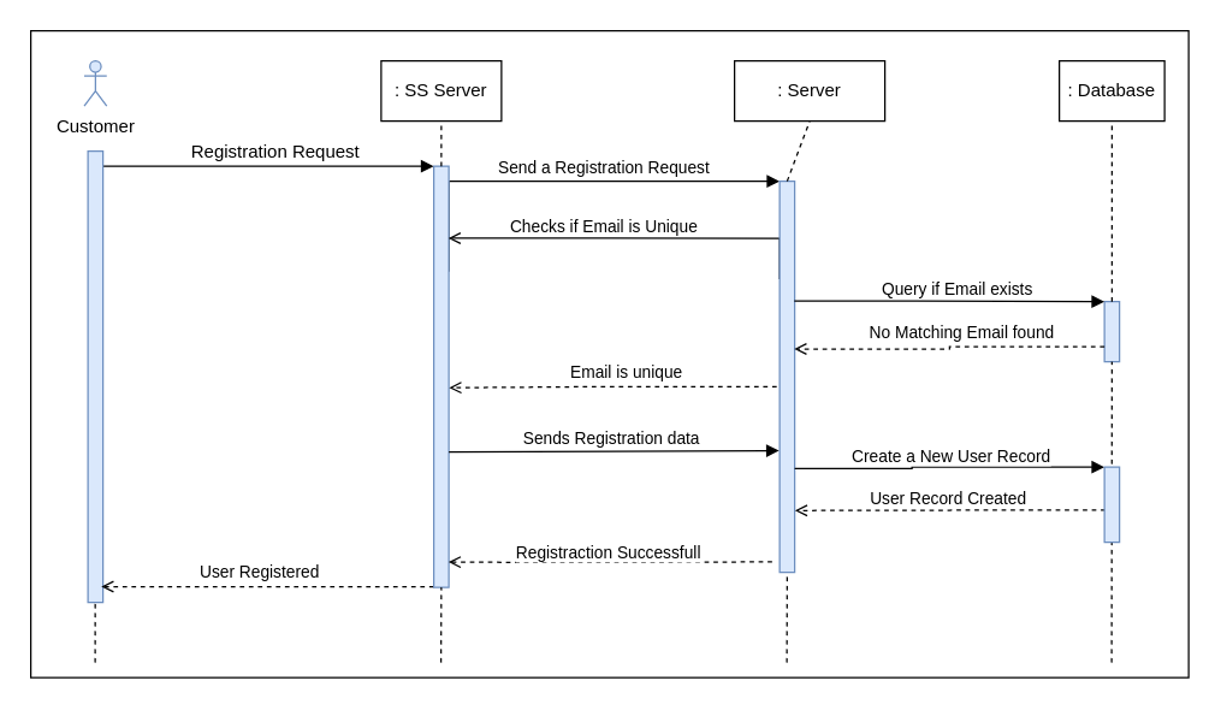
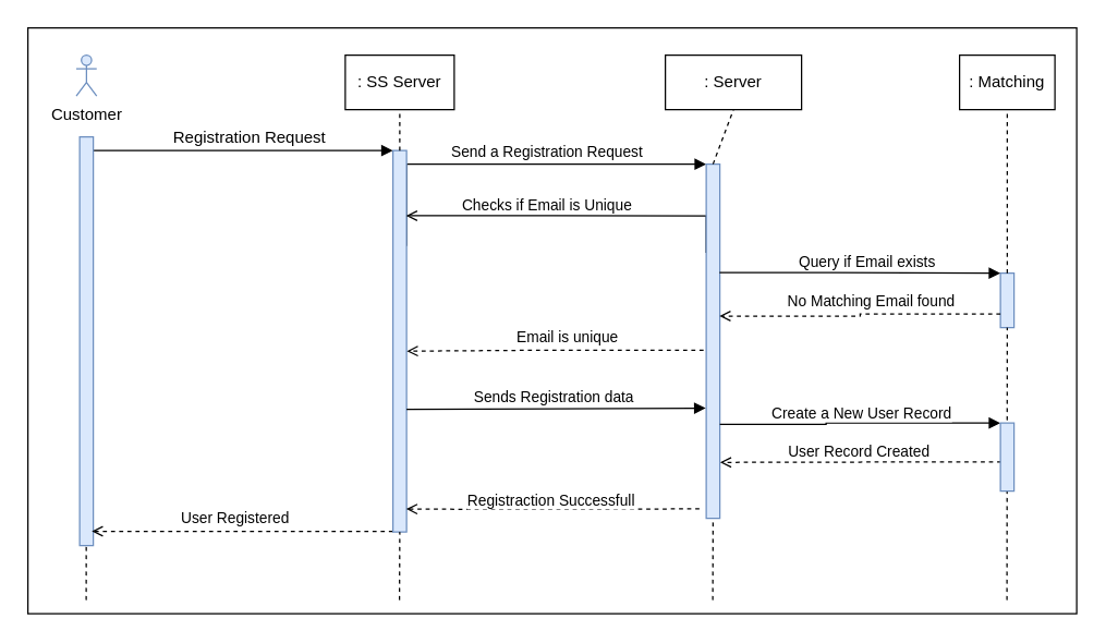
  <mxCell id="0" />
  <mxCell id="1" parent="0" />
  <mxCell id="2" value="" style="rounded=0;whiteSpace=wrap;html=1;" vertex="1" parent="1"><mxGeometry x="20" y="20" width="770" height="430" as="geometry" /></mxCell>
  <mxCell id="3" value=": SS Server" style="rounded=0;whiteSpace=wrap;html=1;" vertex="1" parent="1"><mxGeometry x="253" y="40" width="80" height="40" as="geometry" /></mxCell>
  <mxCell id="4" style="edgeStyle=orthogonalEdgeStyle;rounded=0;orthogonalLoop=1;jettySize=auto;html=1;exitX=0.75;exitY=0;exitDx=0;exitDy=0;entryX=0;entryY=0;entryDx=0;entryDy=0;endArrow=block;endFill=1;" edge="1" parent="1" source="5" target="10"><mxGeometry relative="1" as="geometry"><Array as="points"><mxPoint x="288" y="110" /></Array></mxGeometry></mxCell>
  <mxCell id="5" value="" style="whiteSpace=wrap;html=1;fillColor=#dae8fc;strokeColor=#6c8ebf;" vertex="1" parent="1"><mxGeometry x="58" y="100" width="10" height="300" as="geometry" /></mxCell>
  <mxCell id="6" style="edgeStyle=orthogonalEdgeStyle;rounded=0;orthogonalLoop=1;jettySize=auto;html=1;exitX=0;exitY=1;exitDx=0;exitDy=0;entryX=0.892;entryY=0.965;entryDx=0;entryDy=0;entryPerimeter=0;dashed=1;endArrow=open;endFill=0;" edge="1" parent="1" source="10" target="5"><mxGeometry relative="1" as="geometry"><mxPoint x="73" y="223" as="targetPoint" /><Array as="points"><mxPoint x="67" y="390" /></Array></mxGeometry></mxCell>
  <mxCell id="7" value="User Registered" style="edgeLabel;html=1;align=center;verticalAlign=middle;resizable=0;points=[];" vertex="1" connectable="0" parent="6"><mxGeometry x="0.072" y="3" relative="1" as="geometry"><mxPoint x="1" y="-13" as="offset" /></mxGeometry></mxCell>
  <mxCell id="8" style="edgeStyle=orthogonalEdgeStyle;rounded=0;orthogonalLoop=1;jettySize=auto;html=1;exitX=1;exitY=0.25;exitDx=0;exitDy=0;entryX=0;entryY=0;entryDx=0;entryDy=0;endArrow=block;endFill=1;" edge="1" parent="1" source="10" target="17"><mxGeometry relative="1" as="geometry"><Array as="points"><mxPoint x="298" y="120" /></Array></mxGeometry></mxCell>
  <mxCell id="9" value="Send a Registration Request" style="edgeLabel;html=1;align=center;verticalAlign=middle;resizable=0;points=[];" vertex="1" connectable="0" parent="8"><mxGeometry x="0.159" relative="1" as="geometry"><mxPoint y="-10" as="offset" /></mxGeometry></mxCell>
  <mxCell id="10" value="" style="whiteSpace=wrap;html=1;fillColor=#dae8fc;strokeColor=#6c8ebf;" vertex="1" parent="1"><mxGeometry x="288" y="110" width="10" height="280" as="geometry" /></mxCell>
  <mxCell id="11" value="" style="endArrow=none;html=1;rounded=0;entryX=0.5;entryY=1;entryDx=0;entryDy=0;dashed=1;exitX=0.5;exitY=0;exitDx=0;exitDy=0;" edge="1" parent="1" source="10" target="3"><mxGeometry width="50" height="50" relative="1" as="geometry"><mxPoint x="293" y="150" as="sourcePoint" /><mxPoint x="413" y="170" as="targetPoint" /></mxGeometry></mxCell>
  <mxCell id="12" value="Customer" style="shape=umlActor;verticalLabelPosition=bottom;verticalAlign=top;html=1;outlineConnect=0;fillColor=#dae8fc;strokeColor=#6c8ebf;" vertex="1" parent="1"><mxGeometry x="55.5" y="40" width="15" height="30" as="geometry" /></mxCell>
  <mxCell id="13" value="Registration Request" style="text;html=1;strokeColor=none;fillColor=none;align=center;verticalAlign=middle;whiteSpace=wrap;rounded=0;" vertex="1" parent="1"><mxGeometry x="123" y="86" width="120" height="30" as="geometry" /></mxCell>
  <mxCell id="14" value=": Server" style="rounded=0;whiteSpace=wrap;html=1;" vertex="1" parent="1"><mxGeometry x="488" y="40" width="100" height="40" as="geometry" /></mxCell>
  <mxCell id="15" style="edgeStyle=orthogonalEdgeStyle;rounded=0;orthogonalLoop=1;jettySize=auto;html=1;exitX=0;exitY=0.25;exitDx=0;exitDy=0;entryX=0.97;entryY=0.171;entryDx=0;entryDy=0;entryPerimeter=0;endArrow=open;endFill=0;" edge="1" parent="1" source="17" target="10"><mxGeometry relative="1" as="geometry"><mxPoint x="303" y="158" as="targetPoint" /><Array as="points"><mxPoint x="518" y="158" /><mxPoint x="298" y="158" /></Array></mxGeometry></mxCell>
  <mxCell id="16" value="Checks if Email is Unique" style="edgeLabel;html=1;align=center;verticalAlign=middle;resizable=0;points=[];" vertex="1" connectable="0" parent="15"><mxGeometry x="0.171" y="-2" relative="1" as="geometry"><mxPoint y="-6" as="offset" /></mxGeometry></mxCell>
  <mxCell id="17" value="" style="whiteSpace=wrap;html=1;fillColor=#dae8fc;strokeColor=#6c8ebf;" vertex="1" parent="1"><mxGeometry x="518" y="120" width="10" height="260" as="geometry" /></mxCell>
- <mxCell id="18" value=": Database" style="rounded=0;whiteSpace=wrap;html=1;" vertex="1" parent="1"><mxGeometry x="704" y="40" width="70" height="40" as="geometry" /></mxCell>
+ <mxCell id="18" value=": Matching" style="rounded=0;whiteSpace=wrap;html=1;" vertex="1" parent="1"><mxGeometry x="704" y="40" width="70" height="40" as="geometry" /></mxCell>
  <mxCell id="19" value="" style="whiteSpace=wrap;html=1;fillColor=#dae8fc;strokeColor=#6c8ebf;" vertex="1" parent="1"><mxGeometry x="734" y="200" width="10" height="40" as="geometry" /></mxCell>
  <mxCell id="20" style="edgeStyle=orthogonalEdgeStyle;rounded=0;orthogonalLoop=1;jettySize=auto;html=1;endArrow=block;endFill=1;exitX=0.975;exitY=0.306;exitDx=0;exitDy=0;entryX=0;entryY=0;entryDx=0;entryDy=0;exitPerimeter=0;" edge="1" parent="1" source="17" target="19"><mxGeometry relative="1" as="geometry"><mxPoint x="529" y="140" as="sourcePoint" /><mxPoint x="682" y="196" as="targetPoint" /><Array as="points"><mxPoint x="606" y="200" /><mxPoint x="683" y="200" /></Array></mxGeometry></mxCell>
  <mxCell id="21" value="Query if Email exists" style="edgeLabel;html=1;align=center;verticalAlign=middle;resizable=0;points=[];" vertex="1" connectable="0" parent="20"><mxGeometry x="-0.012" relative="1" as="geometry"><mxPoint x="6" y="-8" as="offset" /></mxGeometry></mxCell>
  <mxCell id="22" style="edgeStyle=orthogonalEdgeStyle;rounded=0;orthogonalLoop=1;jettySize=auto;html=1;exitX=0;exitY=0.75;exitDx=0;exitDy=0;dashed=1;endArrow=open;endFill=0;entryX=0.975;entryY=0.429;entryDx=0;entryDy=0;entryPerimeter=0;" edge="1" parent="1" source="19" target="17"><mxGeometry relative="1" as="geometry"><mxPoint x="683" y="232.8" as="sourcePoint" /><mxPoint x="532.42" y="232" as="targetPoint" /><Array as="points" /></mxGeometry></mxCell>
  <mxCell id="23" value="No Matching Email found" style="edgeLabel;html=1;align=center;verticalAlign=middle;resizable=0;points=[];" vertex="1" connectable="0" parent="22"><mxGeometry x="-0.063" relative="1" as="geometry"><mxPoint x="1" y="-10" as="offset" /></mxGeometry></mxCell>
  <mxCell id="24" style="edgeStyle=orthogonalEdgeStyle;rounded=0;orthogonalLoop=1;jettySize=auto;html=1;exitX=-0.196;exitY=0.525;exitDx=0;exitDy=0;exitPerimeter=0;dashed=1;endArrow=open;endFill=0;entryX=1.023;entryY=0.526;entryDx=0;entryDy=0;entryPerimeter=0;" edge="1" parent="1" source="17" target="10"><mxGeometry relative="1" as="geometry"><mxPoint x="691" y="242" as="sourcePoint" /><mxPoint x="543" y="242" as="targetPoint" /><Array as="points" /></mxGeometry></mxCell>
  <mxCell id="25" value="Email is unique" style="edgeLabel;html=1;align=center;verticalAlign=middle;resizable=0;points=[];" vertex="1" connectable="0" parent="24"><mxGeometry x="-0.063" relative="1" as="geometry"><mxPoint x="1" y="-10" as="offset" /></mxGeometry></mxCell>
  <mxCell id="26" style="edgeStyle=orthogonalEdgeStyle;rounded=0;orthogonalLoop=1;jettySize=auto;html=1;endArrow=block;endFill=1;entryX=-0.035;entryY=0.689;entryDx=0;entryDy=0;entryPerimeter=0;" edge="1" parent="1" target="17"><mxGeometry relative="1" as="geometry"><mxPoint x="303" y="300" as="sourcePoint" /><mxPoint x="692" y="206" as="targetPoint" /><Array as="points"><mxPoint x="298" y="300" /><mxPoint x="518" y="300" /></Array></mxGeometry></mxCell>
  <mxCell id="27" value="Sends Registration data" style="edgeLabel;html=1;align=center;verticalAlign=middle;resizable=0;points=[];" vertex="1" connectable="0" parent="26"><mxGeometry x="-0.012" relative="1" as="geometry"><mxPoint x="2" y="-9" as="offset" /></mxGeometry></mxCell>
  <mxCell id="28" style="edgeStyle=orthogonalEdgeStyle;rounded=0;orthogonalLoop=1;jettySize=auto;html=1;endArrow=block;endFill=1;entryX=0;entryY=0;entryDx=0;entryDy=0;" edge="1" parent="1" target="40"><mxGeometry relative="1" as="geometry"><mxPoint x="528" y="311" as="sourcePoint" /><mxPoint x="683" y="310.35" as="targetPoint" /><Array as="points"><mxPoint x="606" y="311" /></Array></mxGeometry></mxCell>
  <mxCell id="29" value="Create a New User Record" style="edgeLabel;html=1;align=center;verticalAlign=middle;resizable=0;points=[];" vertex="1" connectable="0" parent="28"><mxGeometry x="-0.012" relative="1" as="geometry"><mxPoint x="2" y="-8" as="offset" /></mxGeometry></mxCell>
  <mxCell id="30" style="edgeStyle=orthogonalEdgeStyle;rounded=0;orthogonalLoop=1;jettySize=auto;html=1;exitX=0.058;exitY=0.573;exitDx=0;exitDy=0;exitPerimeter=0;entryX=1.022;entryY=0.842;entryDx=0;entryDy=0;entryPerimeter=0;dashed=1;endArrow=open;endFill=0;" edge="1" parent="1" source="40" target="17"><mxGeometry relative="1" as="geometry"><mxPoint x="298" y="223" as="sourcePoint" /><mxPoint x="78" y="223" as="targetPoint" /><Array as="points" /></mxGeometry></mxCell>
  <mxCell id="31" value="User Record Created" style="edgeLabel;html=1;align=center;verticalAlign=middle;resizable=0;points=[];" vertex="1" connectable="0" parent="30"><mxGeometry x="0.023" y="3" relative="1" as="geometry"><mxPoint x="1" y="-11" as="offset" /></mxGeometry></mxCell>
  <mxCell id="32" style="edgeStyle=orthogonalEdgeStyle;rounded=0;orthogonalLoop=1;jettySize=auto;html=1;entryX=0.978;entryY=0.94;entryDx=0;entryDy=0;entryPerimeter=0;dashed=1;endArrow=open;endFill=0;" edge="1" parent="1" target="10"><mxGeometry relative="1" as="geometry"><mxPoint x="513" y="373" as="sourcePoint" /><mxPoint x="538" y="366" as="targetPoint" /><Array as="points" /></mxGeometry></mxCell>
  <mxCell id="33" value="Registraction Successfull" style="edgeLabel;html=1;align=center;verticalAlign=middle;resizable=0;points=[];" vertex="1" connectable="0" parent="32"><mxGeometry x="0.023" y="3" relative="1" as="geometry"><mxPoint y="-10" as="offset" /></mxGeometry></mxCell>
  <mxCell id="34" value="" style="endArrow=none;html=1;rounded=0;entryX=0.5;entryY=1;entryDx=0;entryDy=0;dashed=1;exitX=0.5;exitY=0;exitDx=0;exitDy=0;" edge="1" parent="1" source="17" target="14"><mxGeometry width="50" height="50" relative="1" as="geometry"><mxPoint x="522.79" y="116" as="sourcePoint" /><mxPoint x="522.79" y="86" as="targetPoint" /></mxGeometry></mxCell>
  <mxCell id="35" value="" style="endArrow=none;html=1;rounded=0;entryX=0.5;entryY=1;entryDx=0;entryDy=0;dashed=1;exitX=0.5;exitY=0;exitDx=0;exitDy=0;" edge="1" parent="1" source="19" target="18"><mxGeometry width="50" height="50" relative="1" as="geometry"><mxPoint x="584" y="130" as="sourcePoint" /><mxPoint x="584" y="90" as="targetPoint" /></mxGeometry></mxCell>
  <mxCell id="36" value="" style="endArrow=none;html=1;rounded=0;dashed=1;exitX=0.5;exitY=0;exitDx=0;exitDy=0;" edge="1" parent="1" target="5"><mxGeometry width="50" height="50" relative="1" as="geometry"><mxPoint x="62.79" y="440" as="sourcePoint" /><mxPoint x="62.79" y="400" as="targetPoint" /></mxGeometry></mxCell>
  <mxCell id="37" value="" style="endArrow=none;html=1;rounded=0;dashed=1;exitX=0.5;exitY=0;exitDx=0;exitDy=0;entryX=0.5;entryY=1;entryDx=0;entryDy=0;" edge="1" parent="1" target="10"><mxGeometry width="50" height="50" relative="1" as="geometry"><mxPoint x="292.79" y="440" as="sourcePoint" /><mxPoint x="293" y="400" as="targetPoint" /></mxGeometry></mxCell>
  <mxCell id="38" value="" style="endArrow=none;html=1;rounded=0;dashed=1;exitX=0.5;exitY=0;exitDx=0;exitDy=0;entryX=0.5;entryY=1;entryDx=0;entryDy=0;" edge="1" parent="1" target="17"><mxGeometry width="50" height="50" relative="1" as="geometry"><mxPoint x="522.79" y="440" as="sourcePoint" /><mxPoint x="523" y="400" as="targetPoint" /></mxGeometry></mxCell>
  <mxCell id="39" value="" style="endArrow=none;html=1;rounded=0;dashed=1;exitX=0.5;exitY=0;exitDx=0;exitDy=0;entryX=0.5;entryY=1;entryDx=0;entryDy=0;" edge="1" parent="1" target="19"><mxGeometry width="50" height="50" relative="1" as="geometry"><mxPoint x="738.79" y="440" as="sourcePoint" /><mxPoint x="739" y="400" as="targetPoint" /></mxGeometry></mxCell>
  <mxCell id="40" value="" style="whiteSpace=wrap;html=1;fillColor=#dae8fc;strokeColor=#6c8ebf;" vertex="1" parent="1"><mxGeometry x="734" y="310" width="10" height="50" as="geometry" /></mxCell>
